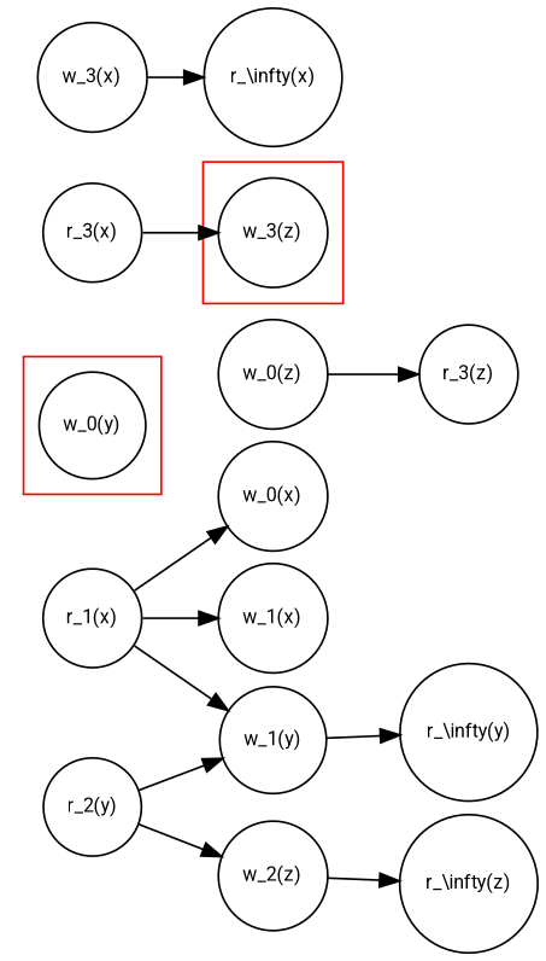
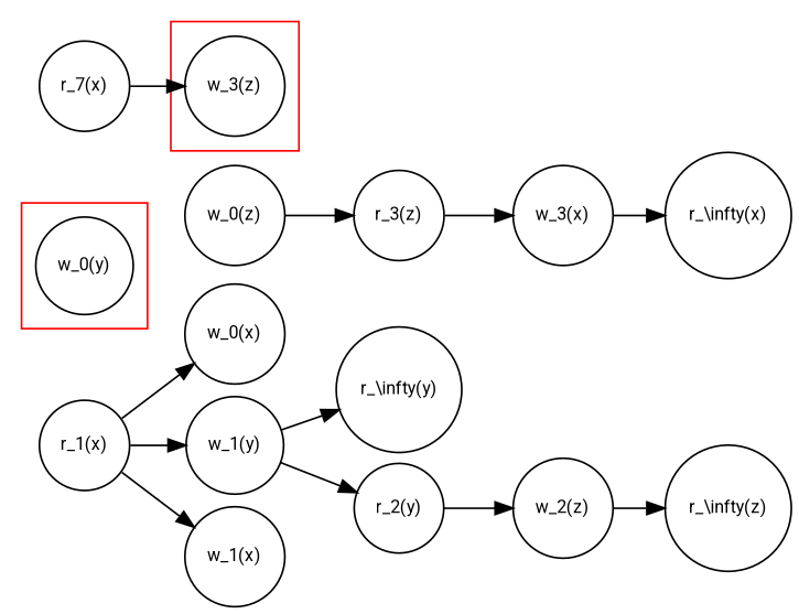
  digraph {
    fontname=Roboto
    nodesep=0.1
    rankdir=LR
    ranksep=0.4
    node [fontname=Roboto fontsize=10 shape=circle]
    edge [fontname=Roboto]
    "w_0(x)"
    "w_0(z)"
    "w_0(y)"
    "w_3(z)"
    "r_3(z)"
    "r_1(x)"
    "w_1(y)"
    "w_1(x)"
    "w_3(x)"
    "r_\\infty(y)"
    "r_2(y)"
    "w_2(z)"
-   "r_3(x)"
+   "r_3(x)" [label="r_7(x)"]
    "r_\\infty(x)"
    "r_\\infty(z)"
    subgraph sub_1 {
      rank=same
      "w_0(x)"
      "w_0(z)"
    }
    subgraph cluster_2 {
      color=red
      style=solid
      "w_0(y)"
    }
    subgraph cluster_3 {
      color=red
      style=solid
      "w_3(z)"
    }
    "w_0(z)" -> "r_3(z)"
+   "r_3(z)" -> "w_3(x)"
    "r_1(x)" -> "w_0(x)"
    "r_1(x)" -> "w_1(y)"
    "r_1(x)" -> "w_1(x)"
    "w_1(y)" -> "r_\\infty(y)"
-   "r_2(y)" -> "w_1(y)"
+   "w_1(y)" -> "r_2(y)"
    "w_3(x)" -> "r_\\infty(x)"
    "r_2(y)" -> "w_2(z)"
    "w_2(z)" -> "r_\\infty(z)"
    "r_3(x)" -> "w_3(z)"
  }
